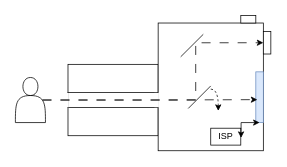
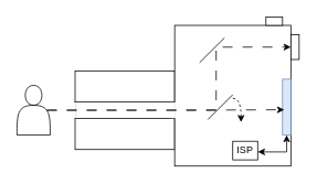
  <mxCell id="0" />
  <mxCell id="1" parent="0" />
  <mxCell id="2" value="" style="whiteSpace=wrap;html=1;" vertex="1" parent="1"><mxGeometry x="90" y="85" width="120" height="95" as="geometry" /></mxCell>
  <mxCell id="3" value="" style="whiteSpace=wrap;html=1;" vertex="1" parent="1"><mxGeometry x="90" y="122.5" width="120" height="20" as="geometry" /></mxCell>
  <mxCell id="4" value="" style="whiteSpace=wrap;html=1;" vertex="1" parent="1"><mxGeometry x="210" y="30" width="140" height="170" as="geometry" /></mxCell>
  <mxCell id="5" value="" style="endArrow=none;html=1;rounded=0;" edge="1" parent="1"><mxGeometry width="50" height="50" relative="1" as="geometry"><mxPoint x="250.02" y="143.75" as="sourcePoint" /><mxPoint x="279.98" y="113.75" as="targetPoint" /></mxGeometry></mxCell>
  <mxCell id="6" value="" style="endArrow=none;html=1;rounded=0;entryX=0.435;entryY=0.118;entryDx=0;entryDy=0;entryPerimeter=0;" edge="1" parent="1"><mxGeometry width="50" height="50" relative="1" as="geometry"><mxPoint x="240" y="74.97" as="sourcePoint" /><mxPoint x="270.05" y="45.03" as="targetPoint" /></mxGeometry></mxCell>
  <mxCell id="7" value="" style="rounded=0;whiteSpace=wrap;html=1;" vertex="1" parent="1"><mxGeometry x="350" y="41.25" width="10" height="30" as="geometry" /></mxCell>
  <mxCell id="8" value="" style="rounded=0;whiteSpace=wrap;html=1;fillColor=#dae8fc;strokeColor=#6c8ebf;" vertex="1" parent="1"><mxGeometry x="340" y="95" width="10" height="67.5" as="geometry" /></mxCell>
  <mxCell id="9" value="" style="shape=actor;whiteSpace=wrap;html=1;" vertex="1" parent="1"><mxGeometry x="20" y="102.5" width="40" height="60" as="geometry" /></mxCell>
  <mxCell id="10" value="" style="curved=1;endArrow=classic;html=1;rounded=0;edgeStyle=orthogonalEdgeStyle;dashed=1;" edge="1" parent="1"><mxGeometry width="50" height="50" relative="1" as="geometry"><mxPoint x="280" y="118.08" as="sourcePoint" /><mxPoint x="290" y="146.92" as="targetPoint" /><Array as="points"><mxPoint x="290" y="117.92" /><mxPoint x="290" y="146.92" /></Array></mxGeometry></mxCell>
- <mxCell id="11" value="ISP" style="rounded=0;whiteSpace=wrap;html=1;" vertex="1" parent="1"><mxGeometry x="280" y="170" width="40" height="22.5" as="geometry" /></mxCell>
+ <mxCell id="11" value="ISP" style="rounded=0;whiteSpace=wrap;html=1;" vertex="1" parent="1"><mxGeometry x="280" y="170" width="30" height="22.5" as="geometry" /></mxCell>
  <mxCell id="12" style="edgeStyle=orthogonalEdgeStyle;rounded=0;orthogonalLoop=1;jettySize=auto;html=1;exitX=0.5;exitY=1;exitDx=0;exitDy=0;entryX=1.009;entryY=0.572;entryDx=0;entryDy=0;entryPerimeter=0;startArrow=classic;startFill=1;" edge="1" parent="1" source="8" target="11"><mxGeometry relative="1" as="geometry" /></mxCell>
  <mxCell id="13" value="" style="rounded=0;whiteSpace=wrap;html=1;" vertex="1" parent="1"><mxGeometry x="320" y="20" width="20" height="10" as="geometry" /></mxCell>
  <mxCell id="14" value="" style="whiteSpace=wrap;html=1;strokeColor=none;" vertex="1" parent="1"><mxGeometry x="205" y="123" width="6" height="19" as="geometry" /></mxCell>
  <mxCell id="15" value="" style="whiteSpace=wrap;html=1;strokeColor=none;" vertex="1" parent="1"><mxGeometry x="82" y="123" width="9" height="19" as="geometry" /></mxCell>
  <mxCell id="16" style="edgeStyle=orthogonalEdgeStyle;rounded=0;orthogonalLoop=1;jettySize=auto;html=1;exitX=0.9;exitY=0.5;exitDx=0;exitDy=0;exitPerimeter=0;entryX=0.2;entryY=0.548;entryDx=0;entryDy=0;entryPerimeter=0;dashed=1;dashPattern=12 12;" edge="1" parent="1" source="9" target="8"><mxGeometry relative="1" as="geometry" /></mxCell>
  <mxCell id="17" style="edgeStyle=orthogonalEdgeStyle;rounded=0;orthogonalLoop=1;jettySize=auto;html=1;exitX=0.9;exitY=0.5;exitDx=0;exitDy=0;exitPerimeter=0;entryX=0;entryY=0.5;entryDx=0;entryDy=0;dashed=1;dashPattern=12 12;" edge="1" parent="1" source="9" target="7"><mxGeometry relative="1" as="geometry"><Array as="points"><mxPoint x="260" y="133" /><mxPoint x="260" y="56" /></Array></mxGeometry></mxCell>
